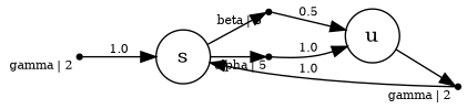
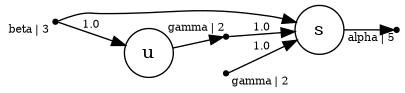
  digraph {
    rankdir=LR
    node [shape=point fontsize=8]
    edge [fontsize=8]
    n1 [label=s shape=circle fontsize=""]
    "s0->a1" [xlabel=" beta | 3 "]
    "s2->a0" [xlabel=" alpha | 5 "]
    n4 [label=u shape=circle fontsize=""]
    "s1->a2" [xlabel=" gamma | 2 "]
    "s2->a2" [xlabel=" gamma | 2 "]
-   n1 -> "s0->a1" [fontsize=""]
+   "s0->a1" -> n1 [fontsize=""]
    n1 -> "s2->a0" [fontsize=""]
-   "s0->a1" -> n4 [label=0.5]
-   "s2->a0" -> n4 [label=1.0]
+   "s0->a1" -> n4 [label=1.0]
    n4 -> "s2->a2" [fontsize=""]
    "s1->a2" -> n1 [label=1.0]
    "s2->a2" -> n1 [label=1.0]
  }
